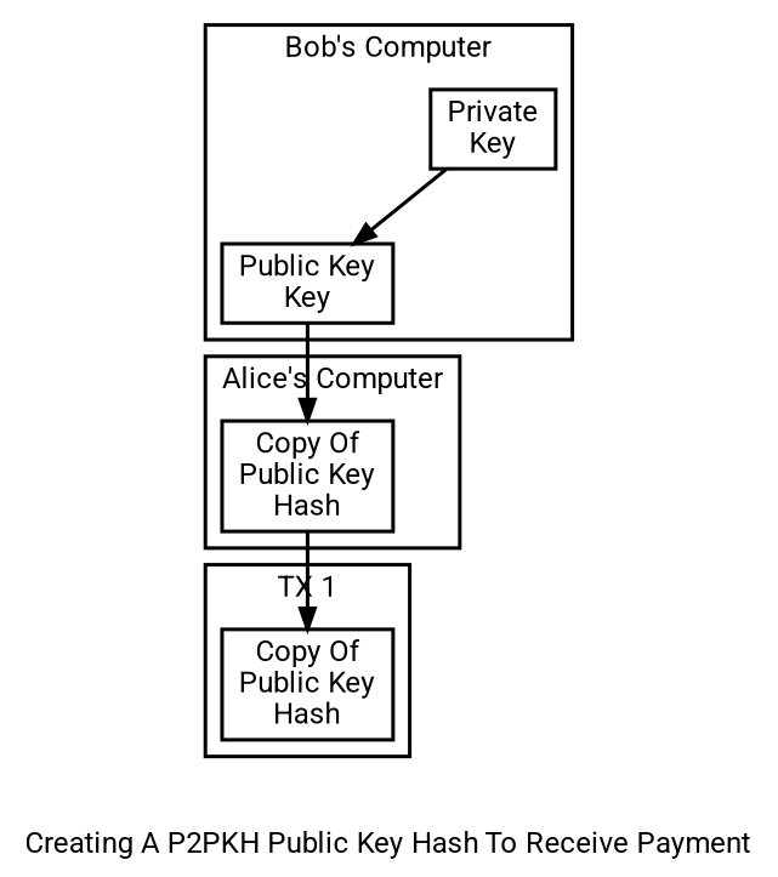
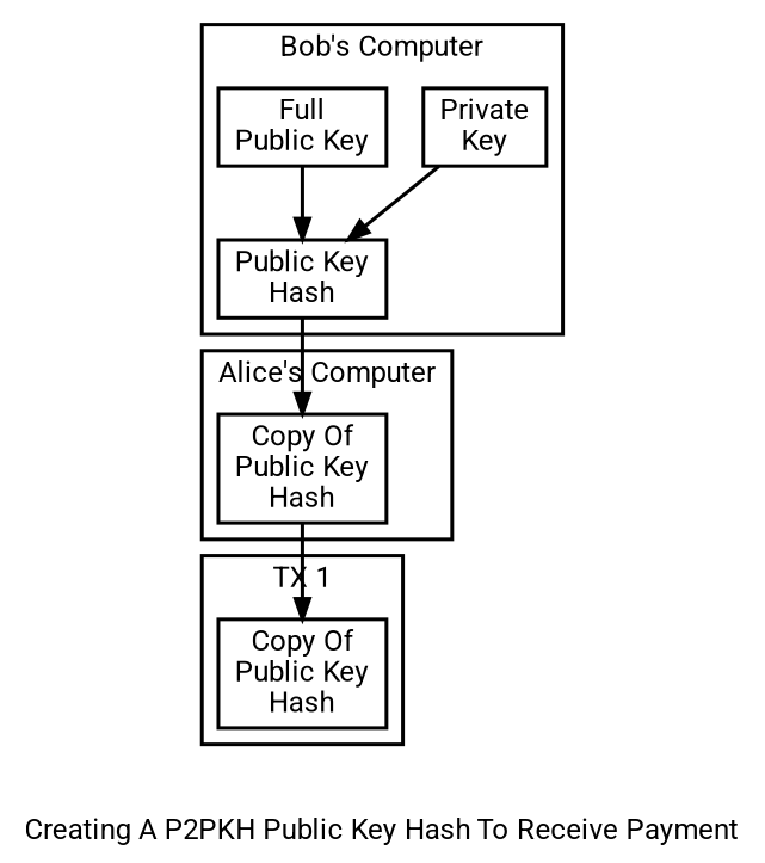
  digraph {
    fontname=Roboto
    label="Creating A P2PKH Public Key Hash To Receive Payment"
    penwidth=1.75
    rankdir=TB
    node [fontname=Roboto penwidth=1.75 shape=box]
    edge [fontname=Roboto penwidth=1.75]
    n1 [label="Private\nKey"]
-   n3 [label="Public Key\nKey"]
+   n2 [label="Full\nPublic Key"]
+   n3 [label="Public Key\nHash"]
    n4 [label="Copy Of\nPublic Key\nHash"]
    n5 [label="Copy Of\nPublic Key\nHash"]
    subgraph cluster_1 {
      label="Bob's Computer"
      n1
+     n2
      n3
    }
    subgraph cluster_2 {
      label="Alice's Computer"
      n4
    }
    subgraph cluster_3 {
      label="TX 1"
      n5
    }
    n1 -> n3
+   n2 -> n3
    n3 -> n4
    n4 -> n5
  }
